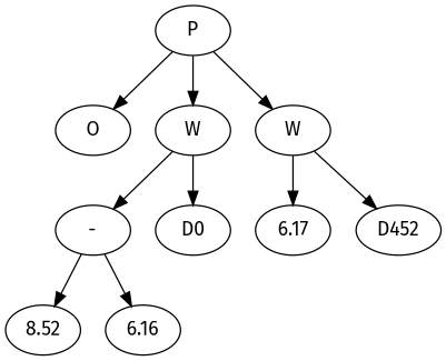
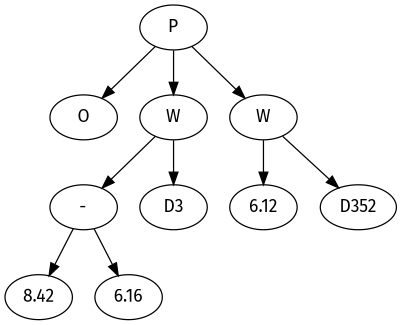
  digraph {
    fontname="Fira Sans"
    node [fontname="Fira Sans"]
    edge [fontname="Fira Sans"]
    n1 [label=O]
    n2 [label=P]
    n3 [label=W]
    n4 [label=W]
    n5 [label="-"]
-   n6 [label=D0]
-   n7 [label=6.17]
-   n8 [label=D452]
-   n9 [label=8.52]
+   n6 [label=D3]
+   n7 [label=6.12]
+   n8 [label=D352]
+   n9 [label=8.42]
    n10 [label=6.16]
    n2 -> n1
    n2 -> n3
    n2 -> n4
    n3 -> n5
    n3 -> n6
    n4 -> n7
    n4 -> n8
    n5 -> n9
    n5 -> n10
  }
